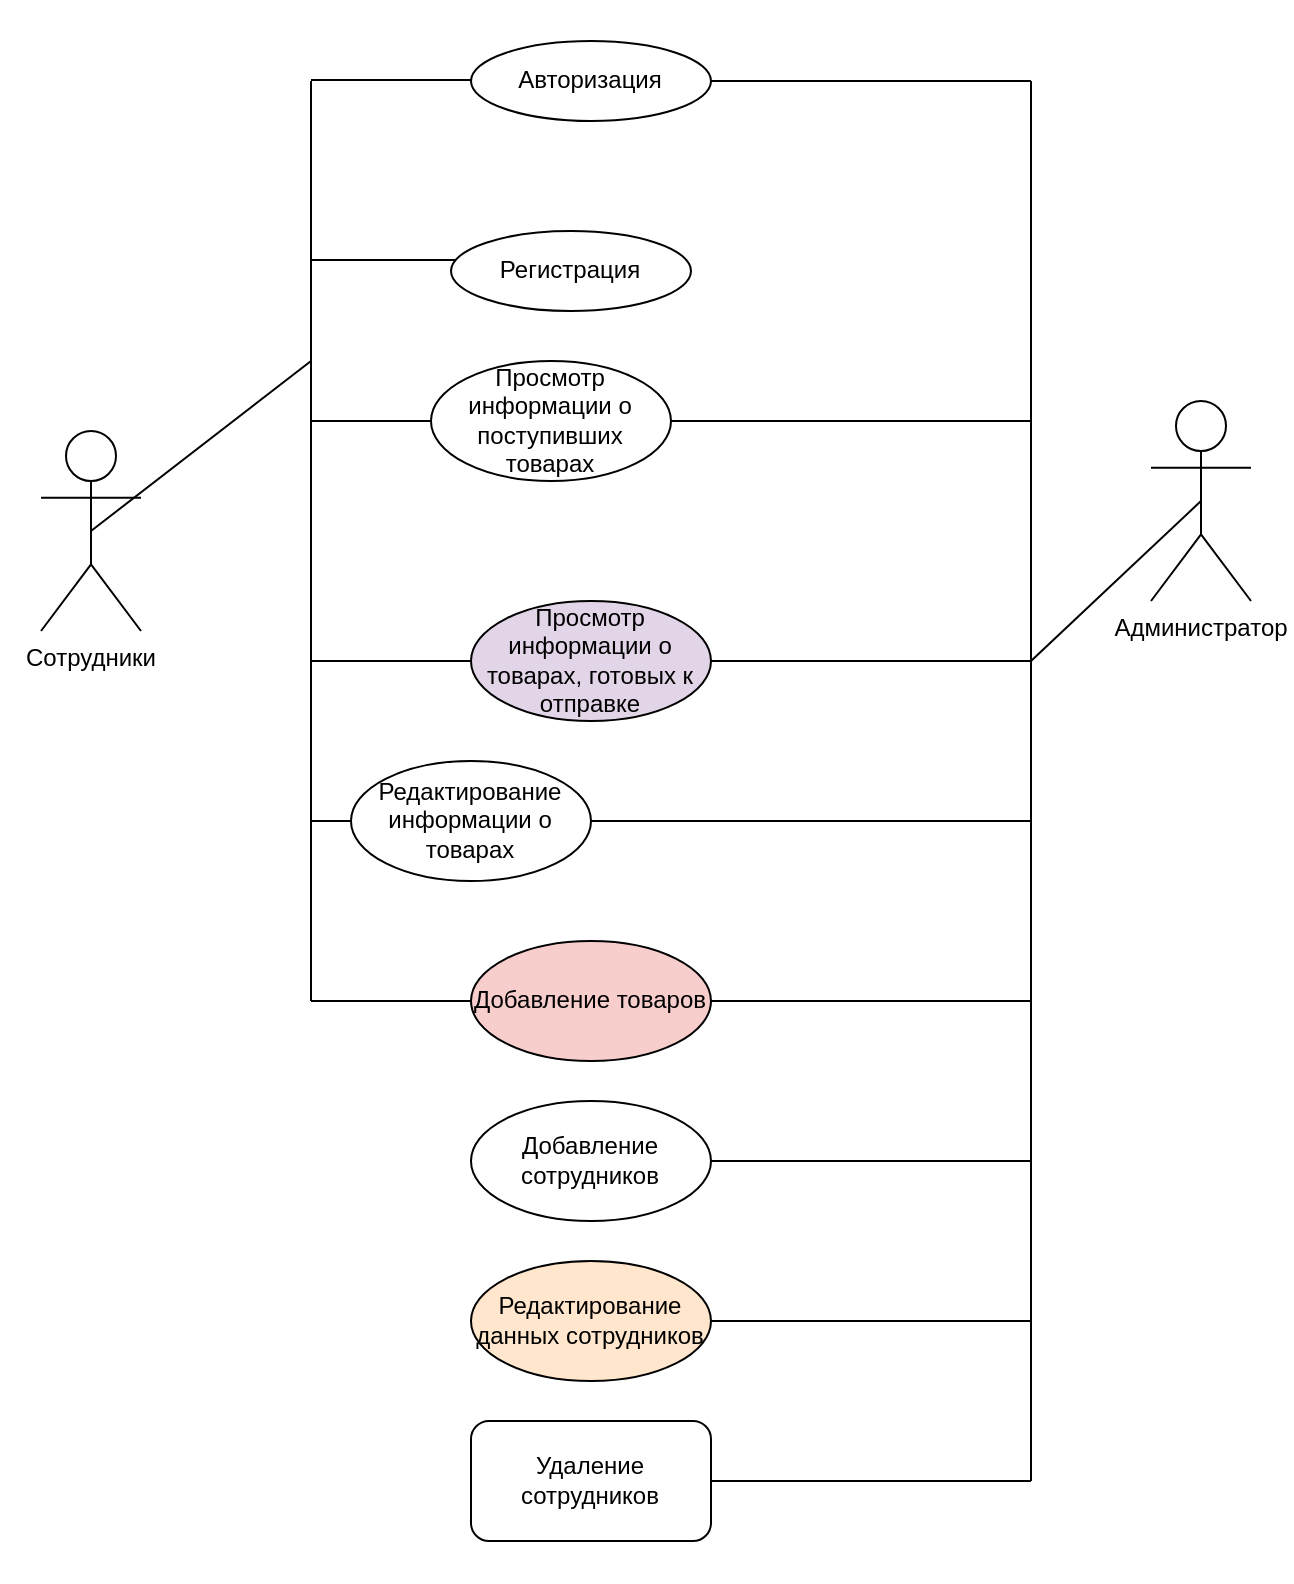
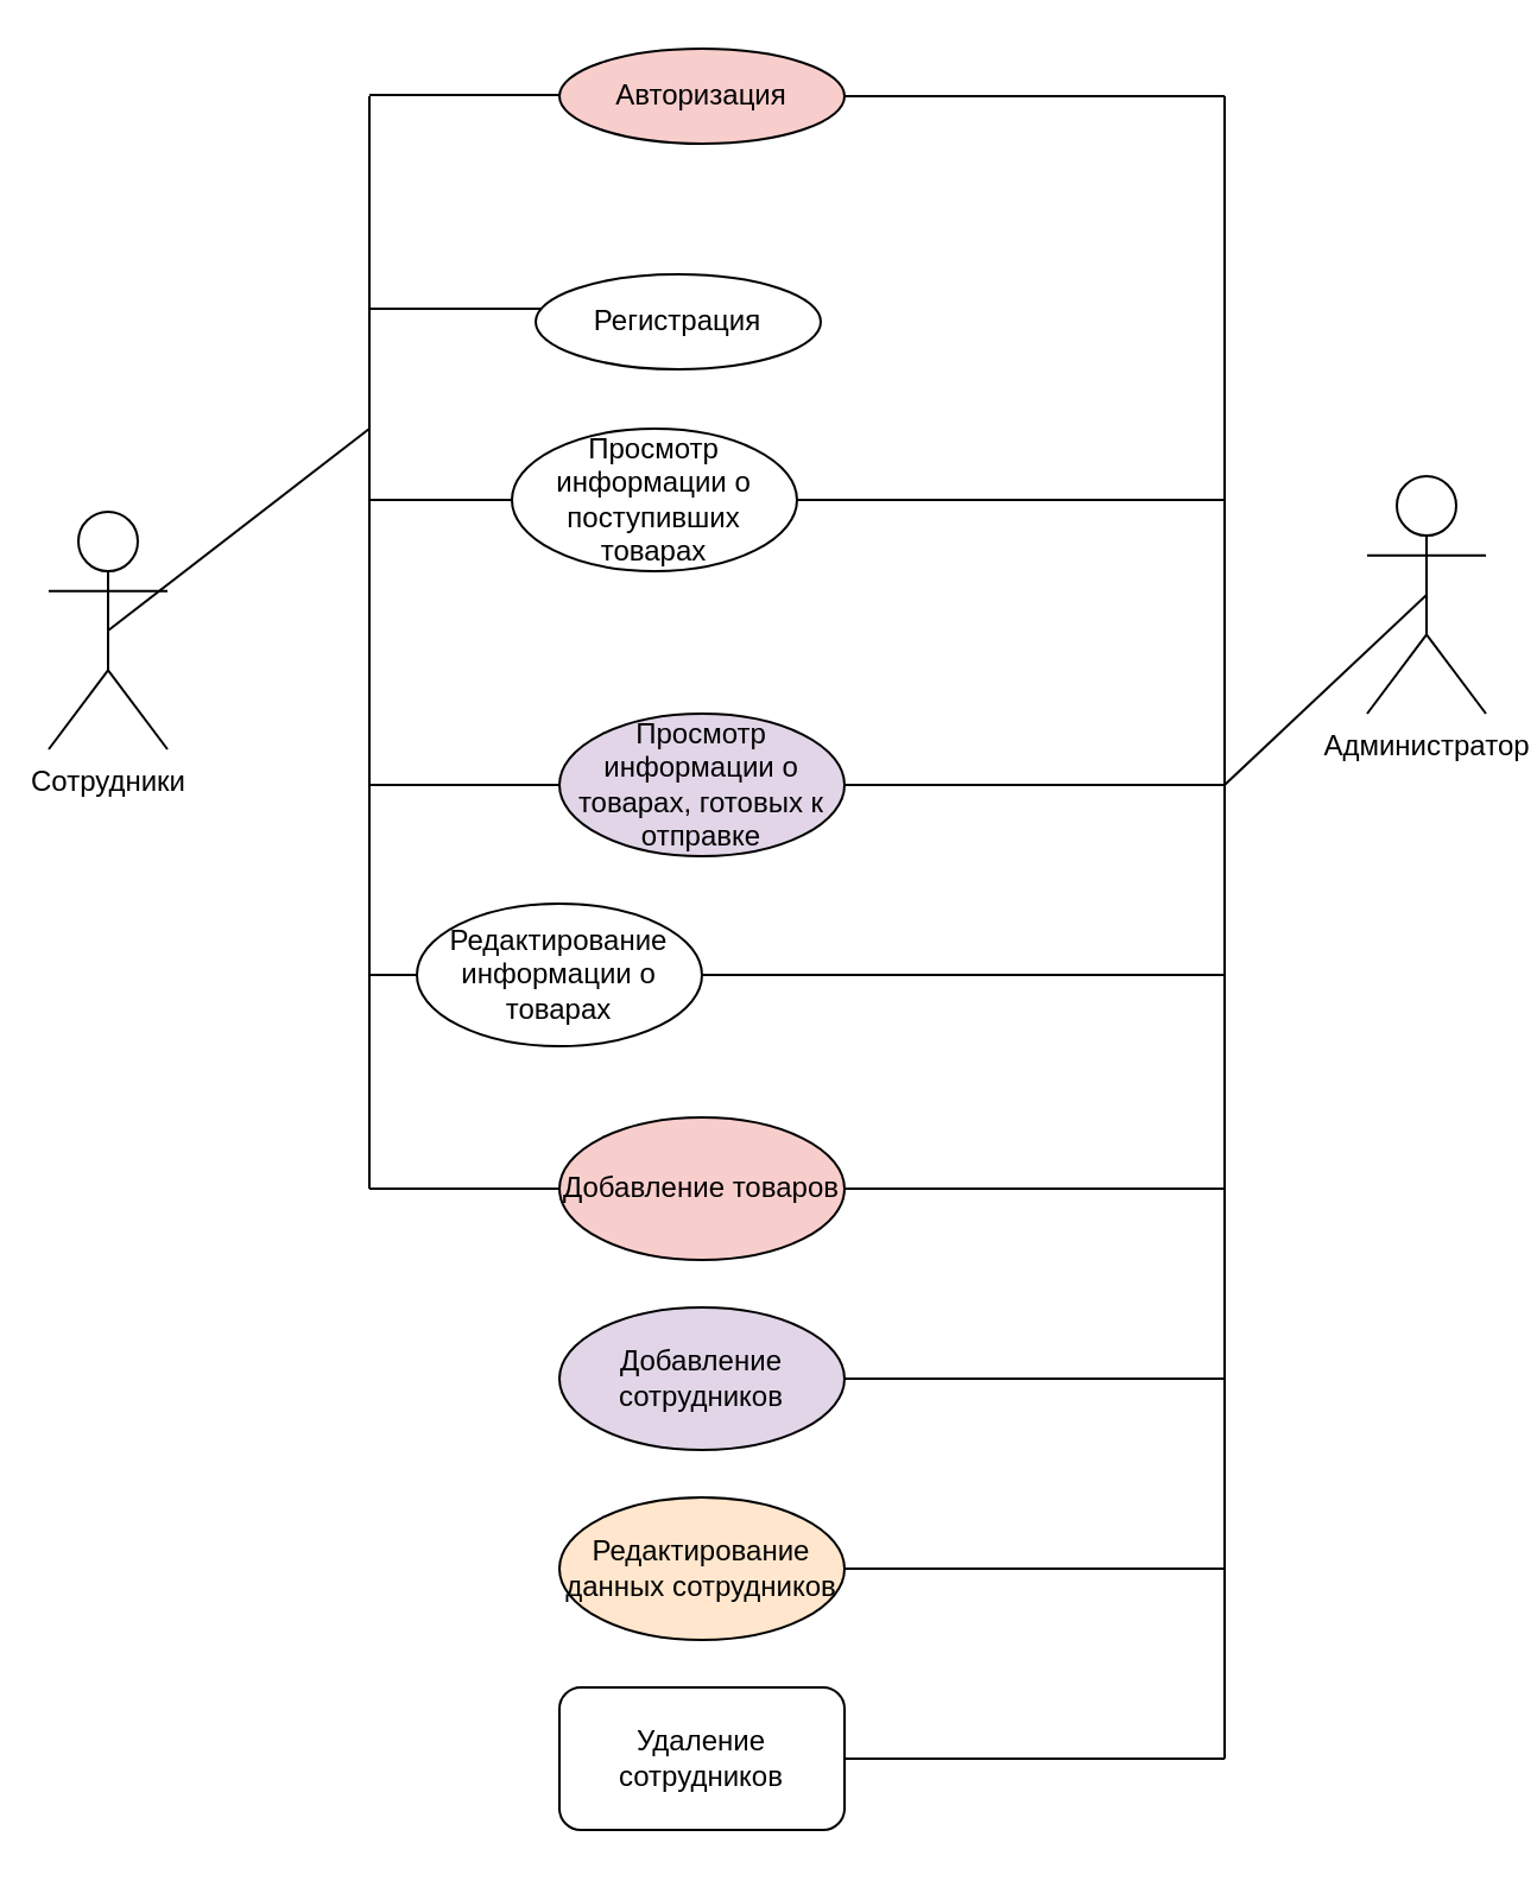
  <mxCell id="0" />
  <mxCell id="1" parent="0" />
  <mxCell id="2" value="&lt;div&gt;Сотрудники&lt;/div&gt;&lt;div&gt;&lt;br&gt;&lt;/div&gt;" style="shape=umlActor;verticalLabelPosition=bottom;verticalAlign=top;html=1;outlineConnect=0;" parent="1" vertex="1"><mxGeometry x="20" y="215" width="50" height="100" as="geometry" /></mxCell>
  <mxCell id="3" value="" style="group" parent="1" vertex="1" connectable="0"><mxGeometry x="155" y="20" width="200" height="340" as="geometry" /></mxCell>
  <mxCell id="4" value="" style="endArrow=none;html=1;rounded=0;" parent="3" edge="1"><mxGeometry width="50" height="50" relative="1" as="geometry"><mxPoint y="310" as="sourcePoint" /><mxPoint y="20" as="targetPoint" /></mxGeometry></mxCell>
  <mxCell id="5" value="" style="endArrow=none;html=1;rounded=0;" parent="3" edge="1"><mxGeometry width="50" height="50" relative="1" as="geometry"><mxPoint y="19.5" as="sourcePoint" /><mxPoint x="80" y="19.5" as="targetPoint" /></mxGeometry></mxCell>
- <mxCell id="6" value="&lt;div&gt;Авторизация&lt;/div&gt;" style="ellipse;whiteSpace=wrap;html=1;" parent="3" vertex="1"><mxGeometry x="80" width="120" height="40" as="geometry" /></mxCell>
+ <mxCell id="6" value="&lt;div&gt;Авторизация&lt;/div&gt;" style="ellipse;whiteSpace=wrap;html=1;fillColor=#f8cecc;" parent="3" vertex="1"><mxGeometry x="80" width="120" height="40" as="geometry" /></mxCell>
  <mxCell id="7" value="" style="endArrow=none;html=1;rounded=0;" parent="3" edge="1"><mxGeometry width="50" height="50" relative="1" as="geometry"><mxPoint y="109.5" as="sourcePoint" /><mxPoint x="80" y="109.5" as="targetPoint" /></mxGeometry></mxCell>
  <mxCell id="8" value="Регистрация" style="ellipse;whiteSpace=wrap;html=1;" parent="3" vertex="1"><mxGeometry x="70" y="95" width="120" height="40" as="geometry" /></mxCell>
  <mxCell id="9" value="" style="endArrow=none;html=1;rounded=0;" parent="3" edge="1"><mxGeometry width="50" height="50" relative="1" as="geometry"><mxPoint y="190" as="sourcePoint" /><mxPoint x="80" y="190" as="targetPoint" /></mxGeometry></mxCell>
  <mxCell id="10" value="Просмотр информации о поступивших товарах" style="ellipse;whiteSpace=wrap;html=1;" parent="3" vertex="1"><mxGeometry x="60" y="160" width="120" height="60" as="geometry" /></mxCell>
  <mxCell id="11" value="" style="endArrow=none;html=1;rounded=0;" parent="3" edge="1"><mxGeometry width="50" height="50" relative="1" as="geometry"><mxPoint y="310" as="sourcePoint" /><mxPoint x="80" y="310" as="targetPoint" /></mxGeometry></mxCell>
  <mxCell id="12" value="Просмотр информации о товарах, готовых к отправке" style="ellipse;whiteSpace=wrap;html=1;fillColor=#e1d5e7;" parent="3" vertex="1"><mxGeometry x="80" y="280" width="120" height="60" as="geometry" /></mxCell>
  <mxCell id="13" value="" style="endArrow=none;html=1;rounded=0;exitX=0.5;exitY=0.5;exitDx=0;exitDy=0;exitPerimeter=0;" parent="1" source="2" edge="1"><mxGeometry width="50" height="50" relative="1" as="geometry"><mxPoint x="85" y="190" as="sourcePoint" /><mxPoint x="155" y="180" as="targetPoint" /></mxGeometry></mxCell>
  <mxCell id="14" value="&lt;div&gt;Администратор&lt;/div&gt;&lt;div&gt;&lt;br&gt;&lt;/div&gt;" style="shape=umlActor;verticalLabelPosition=bottom;verticalAlign=top;html=1;outlineConnect=0;" parent="1" vertex="1"><mxGeometry x="575" y="200" width="50" height="100" as="geometry" /></mxCell>
  <mxCell id="15" value="" style="endArrow=none;html=1;rounded=0;entryX=0.5;entryY=0.5;entryDx=0;entryDy=0;entryPerimeter=0;" parent="1" target="14" edge="1"><mxGeometry width="50" height="50" relative="1" as="geometry"><mxPoint x="515" y="330" as="sourcePoint" /><mxPoint x="395" y="190" as="targetPoint" /><Array as="points" /></mxGeometry></mxCell>
  <mxCell id="16" value="" style="endArrow=none;html=1;rounded=0;" parent="1" edge="1"><mxGeometry width="50" height="50" relative="1" as="geometry"><mxPoint x="515" y="330" as="sourcePoint" /><mxPoint x="515" y="210" as="targetPoint" /><Array as="points" /></mxGeometry></mxCell>
  <mxCell id="17" value="" style="endArrow=none;html=1;rounded=0;exitX=1;exitY=0.5;exitDx=0;exitDy=0;" parent="1" source="10" edge="1"><mxGeometry width="50" height="50" relative="1" as="geometry"><mxPoint x="345" y="240" as="sourcePoint" /><mxPoint x="515" y="210" as="targetPoint" /></mxGeometry></mxCell>
  <mxCell id="18" value="" style="endArrow=none;html=1;rounded=0;" parent="1" edge="1"><mxGeometry width="50" height="50" relative="1" as="geometry"><mxPoint x="355" y="330" as="sourcePoint" /><mxPoint x="515" y="330" as="targetPoint" /></mxGeometry></mxCell>
  <mxCell id="19" value="" style="endArrow=none;html=1;rounded=0;" parent="1" edge="1"><mxGeometry width="50" height="50" relative="1" as="geometry"><mxPoint x="515" y="410" as="sourcePoint" /><mxPoint x="515" y="330" as="targetPoint" /></mxGeometry></mxCell>
  <mxCell id="20" value="Редактирование информации о товарах" style="ellipse;whiteSpace=wrap;html=1;" parent="1" vertex="1"><mxGeometry x="175" y="380" width="120" height="60" as="geometry" /></mxCell>
  <mxCell id="21" value="" style="endArrow=none;html=1;rounded=0;exitX=1;exitY=0.5;exitDx=0;exitDy=0;" parent="1" source="20" edge="1"><mxGeometry width="50" height="50" relative="1" as="geometry"><mxPoint x="345" y="330" as="sourcePoint" /><mxPoint x="515" y="410" as="targetPoint" /></mxGeometry></mxCell>
  <mxCell id="22" value="Добавление товаров" style="ellipse;whiteSpace=wrap;html=1;fillColor=#f8cecc;" parent="1" vertex="1"><mxGeometry x="235" y="470" width="120" height="60" as="geometry" /></mxCell>
  <mxCell id="23" value="" style="endArrow=none;html=1;rounded=0;" parent="1" edge="1"><mxGeometry width="50" height="50" relative="1" as="geometry"><mxPoint x="515" y="500" as="sourcePoint" /><mxPoint x="515" y="410" as="targetPoint" /></mxGeometry></mxCell>
  <mxCell id="24" value="" style="endArrow=none;html=1;rounded=0;exitX=1;exitY=0.5;exitDx=0;exitDy=0;" parent="1" source="22" edge="1"><mxGeometry width="50" height="50" relative="1" as="geometry"><mxPoint x="365" y="500" as="sourcePoint" /><mxPoint x="515" y="500" as="targetPoint" /></mxGeometry></mxCell>
  <mxCell id="25" value="" style="endArrow=none;html=1;rounded=0;" edge="1" parent="1"><mxGeometry width="50" height="50" relative="1" as="geometry"><mxPoint x="515" y="210" as="sourcePoint" /><mxPoint x="515" y="40" as="targetPoint" /><Array as="points" /></mxGeometry></mxCell>
  <mxCell id="26" value="" style="endArrow=none;html=1;rounded=0;" edge="1" parent="1"><mxGeometry width="50" height="50" relative="1" as="geometry"><mxPoint x="355" y="40" as="sourcePoint" /><mxPoint x="515" y="40" as="targetPoint" /></mxGeometry></mxCell>
  <mxCell id="27" value="" style="endArrow=none;html=1;rounded=0;" edge="1" parent="1"><mxGeometry width="50" height="50" relative="1" as="geometry"><mxPoint x="155" y="500" as="sourcePoint" /><mxPoint x="155" y="330" as="targetPoint" /></mxGeometry></mxCell>
  <mxCell id="28" value="" style="endArrow=none;html=1;rounded=0;entryX=0;entryY=0.5;entryDx=0;entryDy=0;" edge="1" parent="1" target="22"><mxGeometry width="50" height="50" relative="1" as="geometry"><mxPoint x="155" y="500" as="sourcePoint" /><mxPoint x="205" y="450" as="targetPoint" /></mxGeometry></mxCell>
  <mxCell id="29" value="" style="endArrow=none;html=1;rounded=0;entryX=0;entryY=0.5;entryDx=0;entryDy=0;" edge="1" parent="1" target="20"><mxGeometry width="50" height="50" relative="1" as="geometry"><mxPoint x="155" y="410" as="sourcePoint" /><mxPoint x="205" y="370" as="targetPoint" /></mxGeometry></mxCell>
  <mxCell id="30" value="" style="endArrow=none;html=1;rounded=0;" edge="1" parent="1"><mxGeometry width="50" height="50" relative="1" as="geometry"><mxPoint x="515" y="580" as="sourcePoint" /><mxPoint x="515" y="500" as="targetPoint" /></mxGeometry></mxCell>
  <mxCell id="31" value="" style="endArrow=none;html=1;rounded=0;" edge="1" parent="1"><mxGeometry width="50" height="50" relative="1" as="geometry"><mxPoint x="355" y="580" as="sourcePoint" /><mxPoint x="515" y="580" as="targetPoint" /></mxGeometry></mxCell>
- <mxCell id="32" value="Добавление сотрудников" style="ellipse;whiteSpace=wrap;html=1;" vertex="1" parent="1"><mxGeometry x="235" y="550" width="120" height="60" as="geometry" /></mxCell>
+ <mxCell id="32" value="Добавление сотрудников" style="ellipse;whiteSpace=wrap;html=1;fillColor=#e1d5e7;" vertex="1" parent="1"><mxGeometry x="235" y="550" width="120" height="60" as="geometry" /></mxCell>
  <mxCell id="33" value="" style="endArrow=none;html=1;rounded=0;" edge="1" parent="1"><mxGeometry width="50" height="50" relative="1" as="geometry"><mxPoint x="515" y="660" as="sourcePoint" /><mxPoint x="515" y="580" as="targetPoint" /></mxGeometry></mxCell>
  <mxCell id="34" value="" style="endArrow=none;html=1;rounded=0;" edge="1" parent="1"><mxGeometry width="50" height="50" relative="1" as="geometry"><mxPoint x="355" y="660" as="sourcePoint" /><mxPoint x="515" y="660" as="targetPoint" /></mxGeometry></mxCell>
  <mxCell id="35" value="Редактирование данных сотрудников" style="ellipse;whiteSpace=wrap;html=1;fillColor=#ffe6cc;" vertex="1" parent="1"><mxGeometry x="235" y="630" width="120" height="60" as="geometry" /></mxCell>
  <mxCell id="36" value="Удаление сотрудников" style="whiteSpace=wrap;html=1;rounded=1;" vertex="1" parent="1"><mxGeometry x="235" y="710" width="120" height="60" as="geometry" /></mxCell>
  <mxCell id="37" value="" style="endArrow=none;html=1;rounded=0;" edge="1" parent="1"><mxGeometry width="50" height="50" relative="1" as="geometry"><mxPoint x="515" y="740" as="sourcePoint" /><mxPoint x="515" y="660" as="targetPoint" /></mxGeometry></mxCell>
  <mxCell id="38" value="" style="endArrow=none;html=1;rounded=0;exitX=1;exitY=0.5;exitDx=0;exitDy=0;" edge="1" parent="1" source="36"><mxGeometry width="50" height="50" relative="1" as="geometry"><mxPoint x="255" y="570" as="sourcePoint" /><mxPoint x="515" y="740" as="targetPoint" /></mxGeometry></mxCell>
